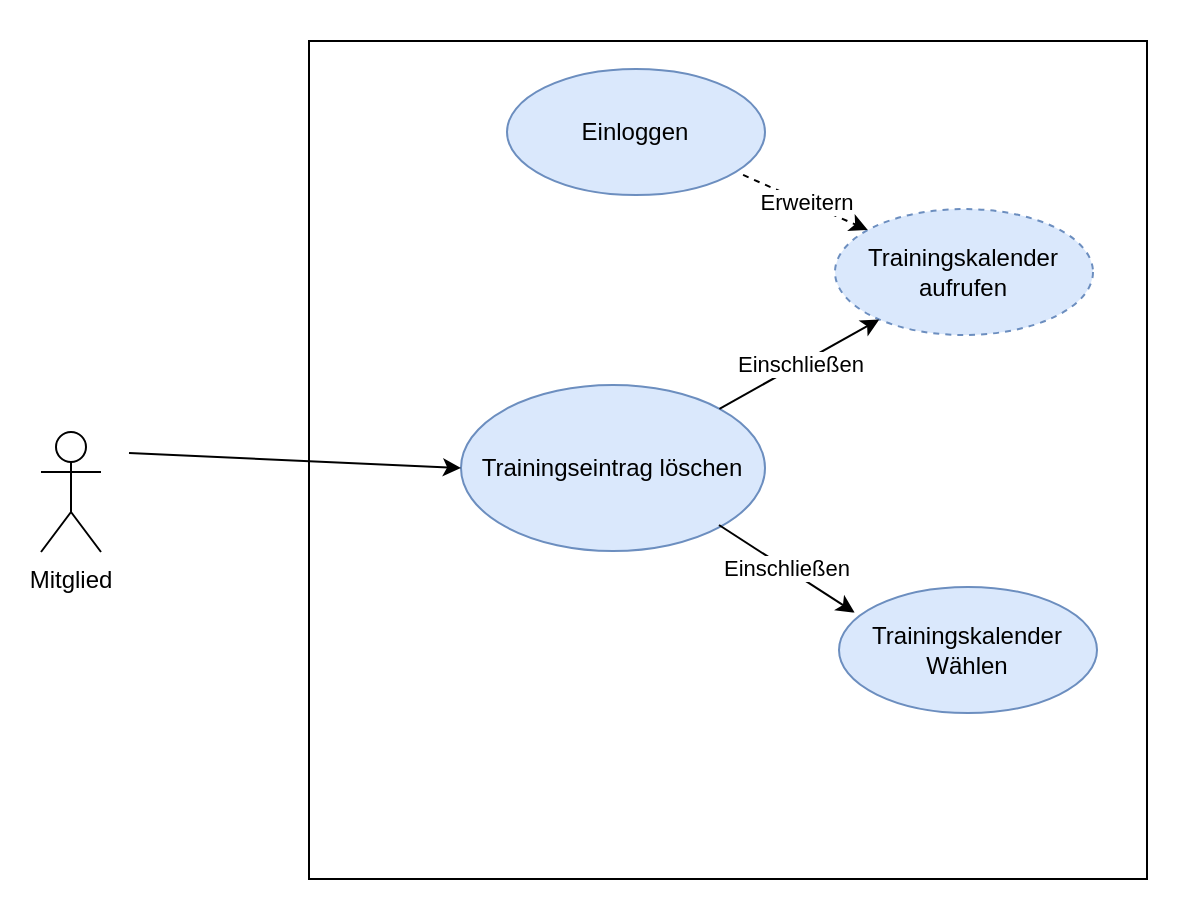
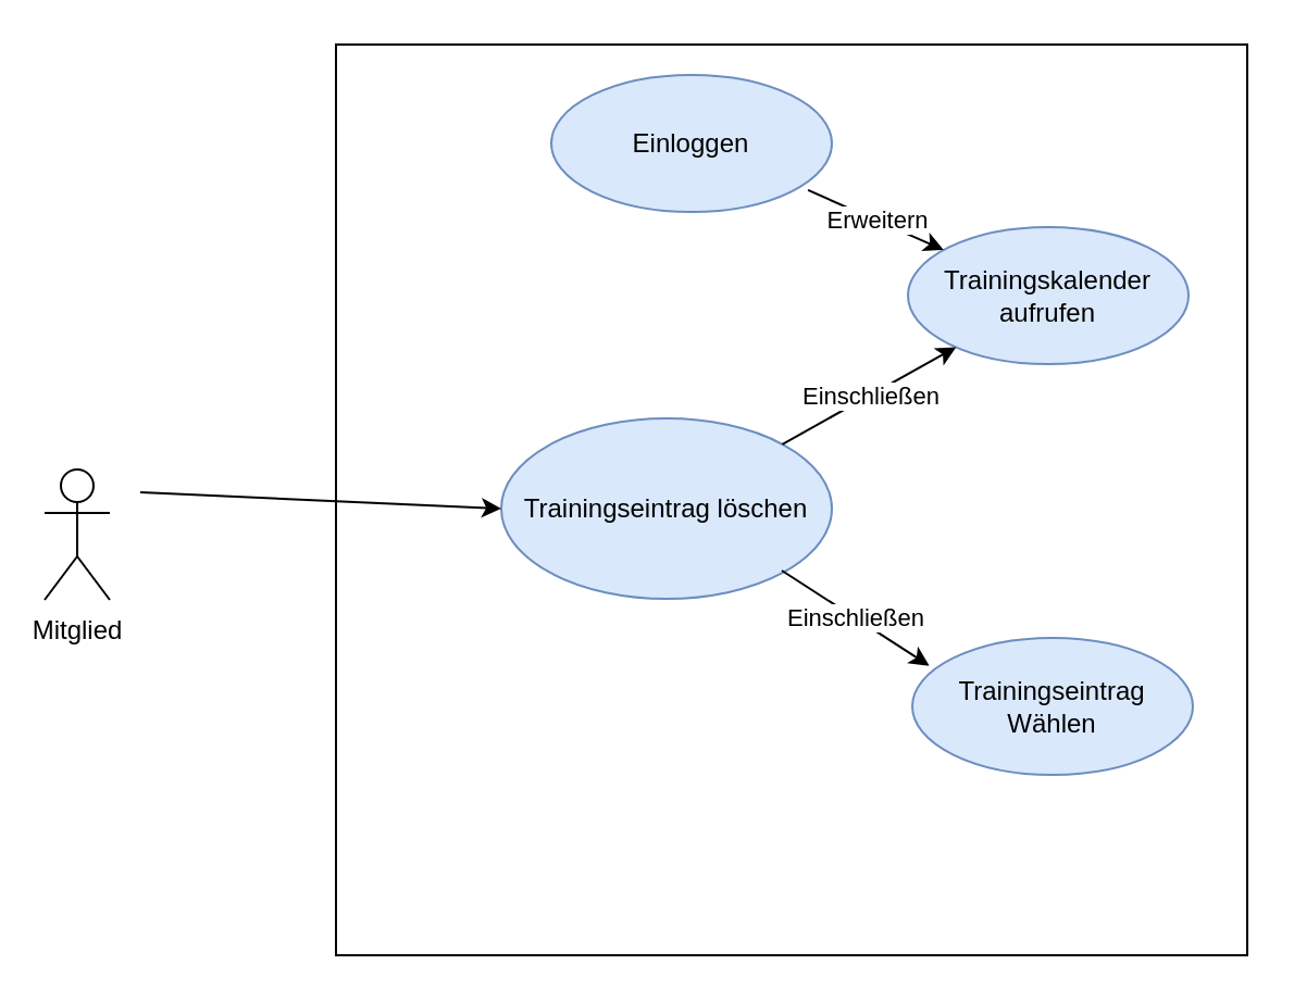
  <mxCell id="0" />
  <mxCell id="1" parent="0" />
  <mxCell id="2" value="" style="whiteSpace=wrap;html=1;aspect=fixed;" parent="1" vertex="1"><mxGeometry x="154" y="20" width="419" height="419" as="geometry" /></mxCell>
  <mxCell id="3" value="Mitglied" style="shape=umlActor;verticalLabelPosition=bottom;verticalAlign=top;html=1;outlineConnect=0;" parent="1" vertex="1"><mxGeometry x="20" y="215.5" width="30" height="60" as="geometry" /></mxCell>
  <mxCell id="4" value="Trainingseintrag löschen" style="ellipse;whiteSpace=wrap;html=1;fillColor=#dae8fc;strokeColor=#6c8ebf;" parent="1" vertex="1"><mxGeometry x="230" y="192" width="152" height="83" as="geometry" /></mxCell>
  <mxCell id="5" value="" style="endArrow=classic;html=1;entryX=0;entryY=0.5;entryDx=0;entryDy=0;" parent="1" target="4" edge="1"><mxGeometry width="50" height="50" relative="1" as="geometry"><mxPoint x="64" y="226" as="sourcePoint" /><mxPoint x="114" y="105" as="targetPoint" /></mxGeometry></mxCell>
- <mxCell id="6" value="&lt;div&gt;Trainingskalender &lt;br&gt;&lt;/div&gt;&lt;div&gt;aufrufen&lt;br&gt;&lt;/div&gt;" style="ellipse;whiteSpace=wrap;html=1;fillColor=#dae8fc;strokeColor=#6c8ebf;dashed=1;" parent="1" vertex="1"><mxGeometry x="417" y="104" width="129" height="63" as="geometry" /></mxCell>
+ <mxCell id="6" value="&lt;div&gt;Trainingskalender &lt;br&gt;&lt;/div&gt;&lt;div&gt;aufrufen&lt;br&gt;&lt;/div&gt;" style="ellipse;whiteSpace=wrap;html=1;fillColor=#dae8fc;strokeColor=#6c8ebf;" parent="1" vertex="1"><mxGeometry x="417" y="104" width="129" height="63" as="geometry" /></mxCell>
  <mxCell id="7" value="" style="endArrow=classic;html=1;" parent="1" source="4" target="6" edge="1"><mxGeometry relative="1" as="geometry"><mxPoint x="241" y="157" as="sourcePoint" /><mxPoint x="401" y="157" as="targetPoint" /></mxGeometry></mxCell>
  <mxCell id="8" value="Einschließen" style="edgeLabel;resizable=0;html=1;align=center;verticalAlign=middle;" parent="7" connectable="0" vertex="1"><mxGeometry relative="1" as="geometry" /></mxCell>
  <mxCell id="9" value="Einloggen" style="ellipse;whiteSpace=wrap;html=1;fillColor=#dae8fc;strokeColor=#6c8ebf;" vertex="1" parent="1"><mxGeometry x="253" y="34" width="129" height="63" as="geometry" /></mxCell>
- <mxCell id="10" value="" style="endArrow=classic;html=1;exitX=0.915;exitY=0.841;exitDx=0;exitDy=0;exitPerimeter=0;dashed=1;" edge="1" parent="1" source="9" target="6"><mxGeometry relative="1" as="geometry"><mxPoint x="327" y="79" as="sourcePoint" /><mxPoint x="427" y="79" as="targetPoint" /></mxGeometry></mxCell>
+ <mxCell id="10" value="" style="endArrow=classic;html=1;exitX=0.915;exitY=0.841;exitDx=0;exitDy=0;exitPerimeter=0;" edge="1" parent="1" source="9" target="6"><mxGeometry relative="1" as="geometry"><mxPoint x="327" y="79" as="sourcePoint" /><mxPoint x="427" y="79" as="targetPoint" /></mxGeometry></mxCell>
  <mxCell id="11" value="Erweitern" style="edgeLabel;resizable=0;html=1;align=center;verticalAlign=middle;" connectable="0" vertex="1" parent="10"><mxGeometry relative="1" as="geometry" /></mxCell>
- <mxCell id="12" value="&lt;div&gt;Trainingskalender&lt;/div&gt;&lt;div&gt;Wählen&lt;br&gt;&lt;/div&gt;" style="ellipse;whiteSpace=wrap;html=1;fillColor=#dae8fc;strokeColor=#6c8ebf;" vertex="1" parent="1"><mxGeometry x="419" y="293" width="129" height="63" as="geometry" /></mxCell>
+ <mxCell id="12" value="&lt;div&gt;Trainingseintrag&lt;/div&gt;&lt;div&gt;Wählen&lt;br&gt;&lt;/div&gt;" style="ellipse;whiteSpace=wrap;html=1;fillColor=#dae8fc;strokeColor=#6c8ebf;" vertex="1" parent="1"><mxGeometry x="419" y="293" width="129" height="63" as="geometry" /></mxCell>
  <mxCell id="13" value="" style="endArrow=classic;html=1;exitX=1;exitY=0.5;exitDx=0;exitDy=0;" edge="1" parent="1"><mxGeometry relative="1" as="geometry"><mxPoint x="359" y="262" as="sourcePoint" /><mxPoint x="426.792" y="305.803" as="targetPoint" /></mxGeometry></mxCell>
  <mxCell id="14" value="Einschließen" style="edgeLabel;resizable=0;html=1;align=center;verticalAlign=middle;" connectable="0" vertex="1" parent="13"><mxGeometry relative="1" as="geometry" /></mxCell>
